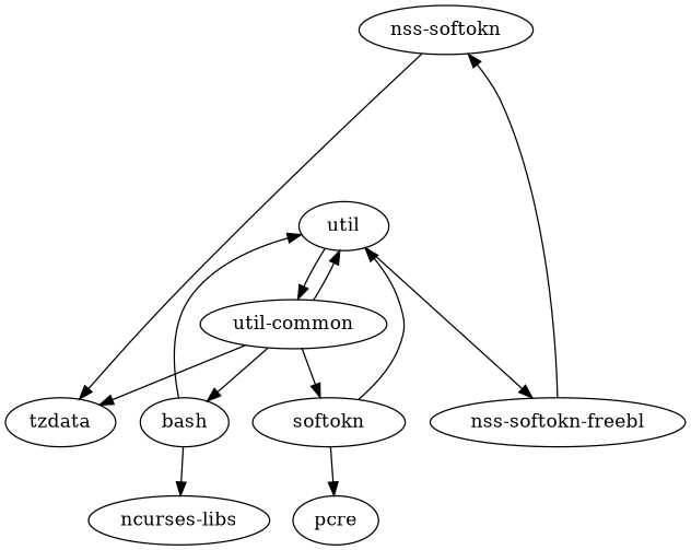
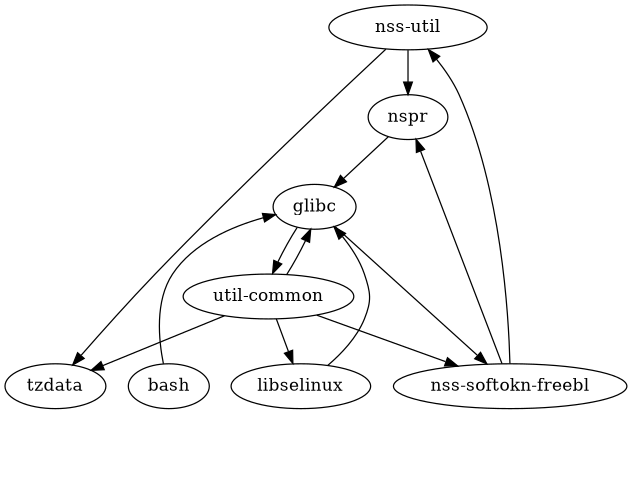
  digraph {
-   "nss-util" [label="nss-softokn"]
+   "nss-util"
+   nspr
    tzdata
-   glibc [label=util]
+   glibc
    n5 [label="util-common"]
    "nss-softokn-freebl"
    bash
-   libselinux [label=softokn]
-   "ncurses-libs"
-   pcre
+   libselinux
+   "nss-util" -> nspr
    "nss-util" -> tzdata
+   nspr -> glibc
    glibc -> n5
    glibc -> "nss-softokn-freebl"
    n5 -> tzdata
    n5 -> glibc
-   n5 -> bash
+   n5 -> "nss-softokn-freebl"
    n5 -> libselinux
    "nss-softokn-freebl" -> "nss-util"
+   "nss-softokn-freebl" -> nspr
    bash -> glibc
-   bash -> "ncurses-libs"
    libselinux -> glibc
-   libselinux -> pcre
  }
